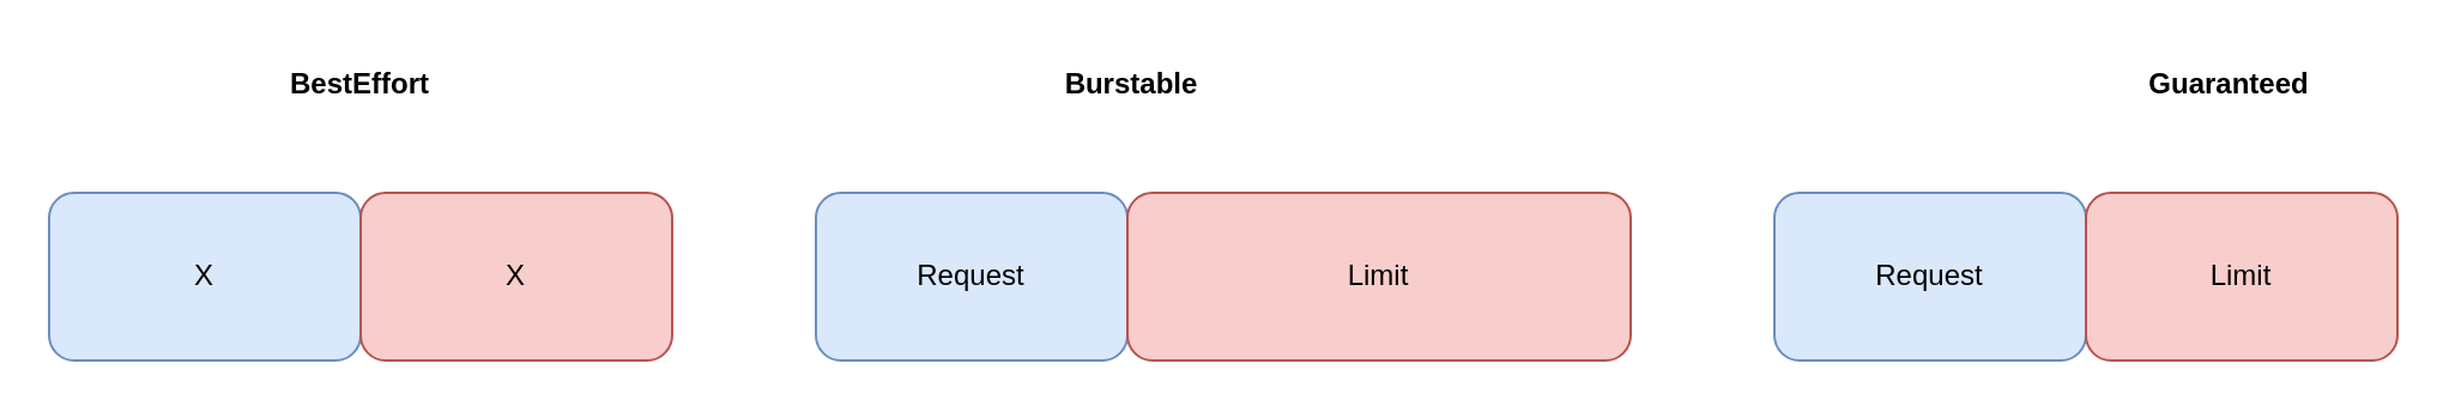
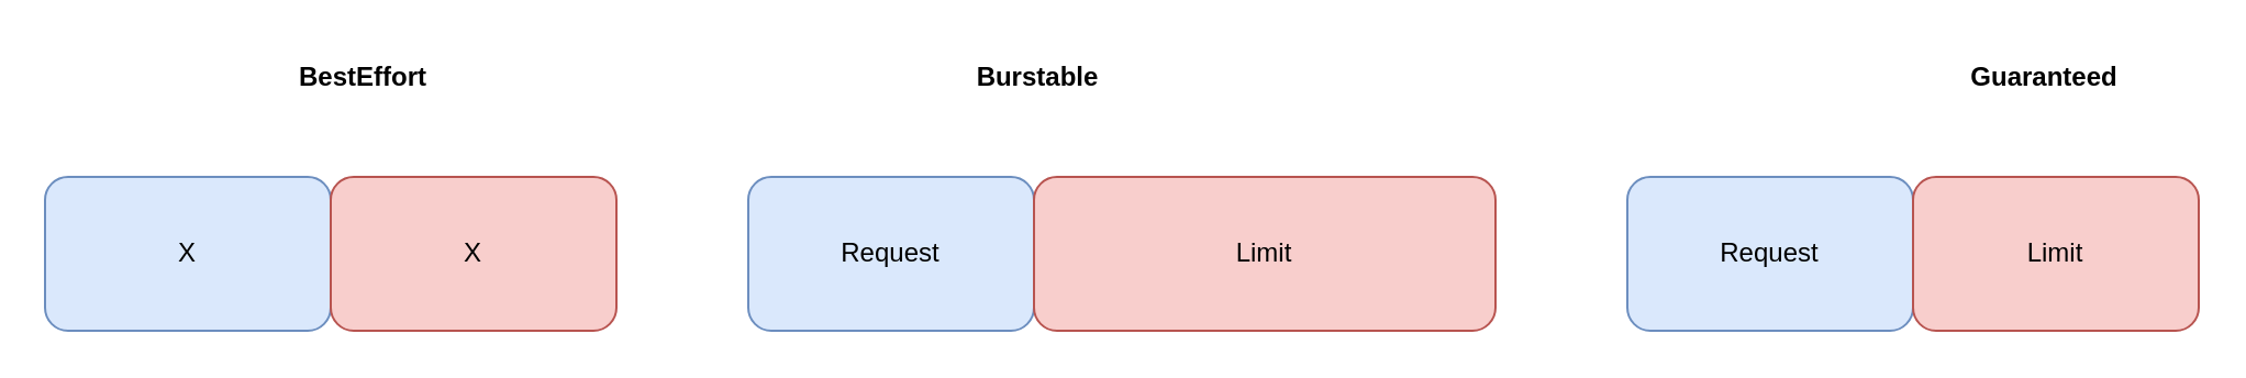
  <mxCell id="0" />
  <mxCell id="1" parent="0" />
  <mxCell id="2" value="Request" style="rounded=1;whiteSpace=wrap;html=1;fillColor=#dae8fc;strokeColor=#6c8ebf;" vertex="1" parent="1"><mxGeometry x="740" y="80" width="130" height="70" as="geometry" /></mxCell>
  <mxCell id="3" value="Limit" style="rounded=1;whiteSpace=wrap;html=1;fillColor=#f8cecc;strokeColor=#b85450;" vertex="1" parent="1"><mxGeometry x="870" y="80" width="130" height="70" as="geometry" /></mxCell>
  <mxCell id="4" value="&lt;b&gt;Guaranteed&lt;/b&gt;" style="text;html=1;strokeColor=none;fillColor=none;align=center;verticalAlign=middle;whiteSpace=wrap;rounded=0;" vertex="1" parent="1"><mxGeometry x="900" y="20" width="60" height="30" as="geometry" /></mxCell>
  <mxCell id="5" value="X" style="rounded=1;whiteSpace=wrap;html=1;fillColor=#dae8fc;strokeColor=#6c8ebf;" vertex="1" parent="1"><mxGeometry x="20" y="80" width="130" height="70" as="geometry" /></mxCell>
  <mxCell id="6" value="X" style="rounded=1;whiteSpace=wrap;html=1;fillColor=#f8cecc;strokeColor=#b85450;" vertex="1" parent="1"><mxGeometry x="150" y="80" width="130" height="70" as="geometry" /></mxCell>
- <mxCell id="7" value="BestEffort" style="text;html=1;strokeColor=none;fillColor=none;align=center;verticalAlign=middle;whiteSpace=wrap;rounded=0;fontStyle=1" vertex="1" parent="1"><mxGeometry x="120" y="20" width="60" height="30" as="geometry" /></mxCell>
+ <mxCell id="7" value="BestEffort" style="text;html=1;strokeColor=none;fillColor=none;align=center;verticalAlign=middle;whiteSpace=wrap;rounded=0;fontStyle=1" vertex="1" parent="1"><mxGeometry x="135" y="20" width="60" height="30" as="geometry" /></mxCell>
  <mxCell id="8" value="Request" style="rounded=1;whiteSpace=wrap;html=1;fillColor=#dae8fc;strokeColor=#6c8ebf;" vertex="1" parent="1"><mxGeometry x="340" y="80" width="130" height="70" as="geometry" /></mxCell>
  <mxCell id="9" value="Limit" style="rounded=1;whiteSpace=wrap;html=1;fillColor=#f8cecc;strokeColor=#b85450;" vertex="1" parent="1"><mxGeometry x="470" y="80" width="210" height="70" as="geometry" /></mxCell>
  <mxCell id="10" value="&lt;b&gt;Burstable&lt;/b&gt;" style="text;html=1;strokeColor=none;fillColor=none;align=center;verticalAlign=middle;whiteSpace=wrap;rounded=0;" vertex="1" parent="1"><mxGeometry x="442" y="20" width="60" height="30" as="geometry" /></mxCell>
